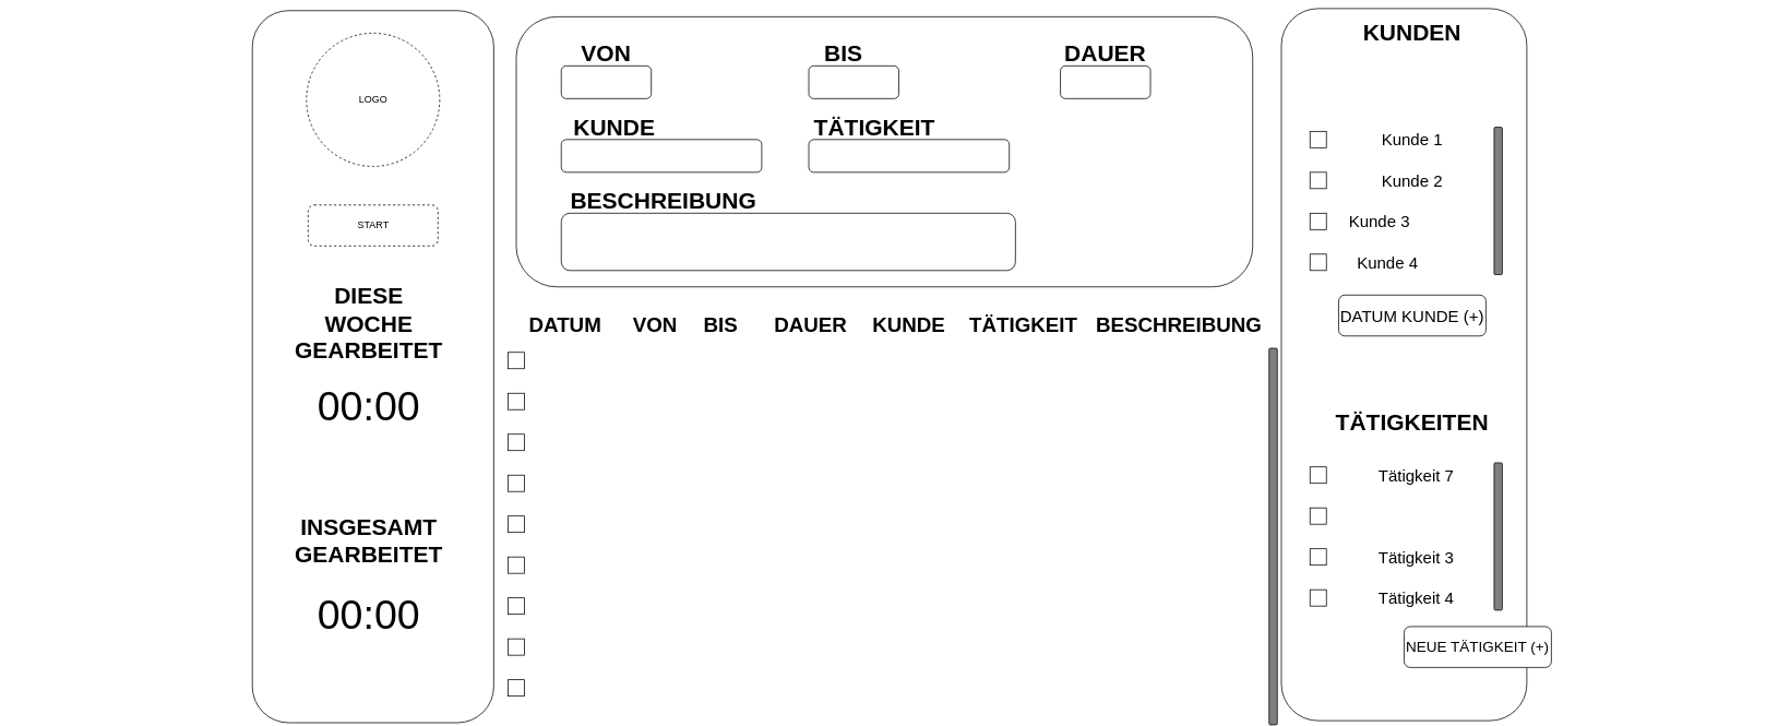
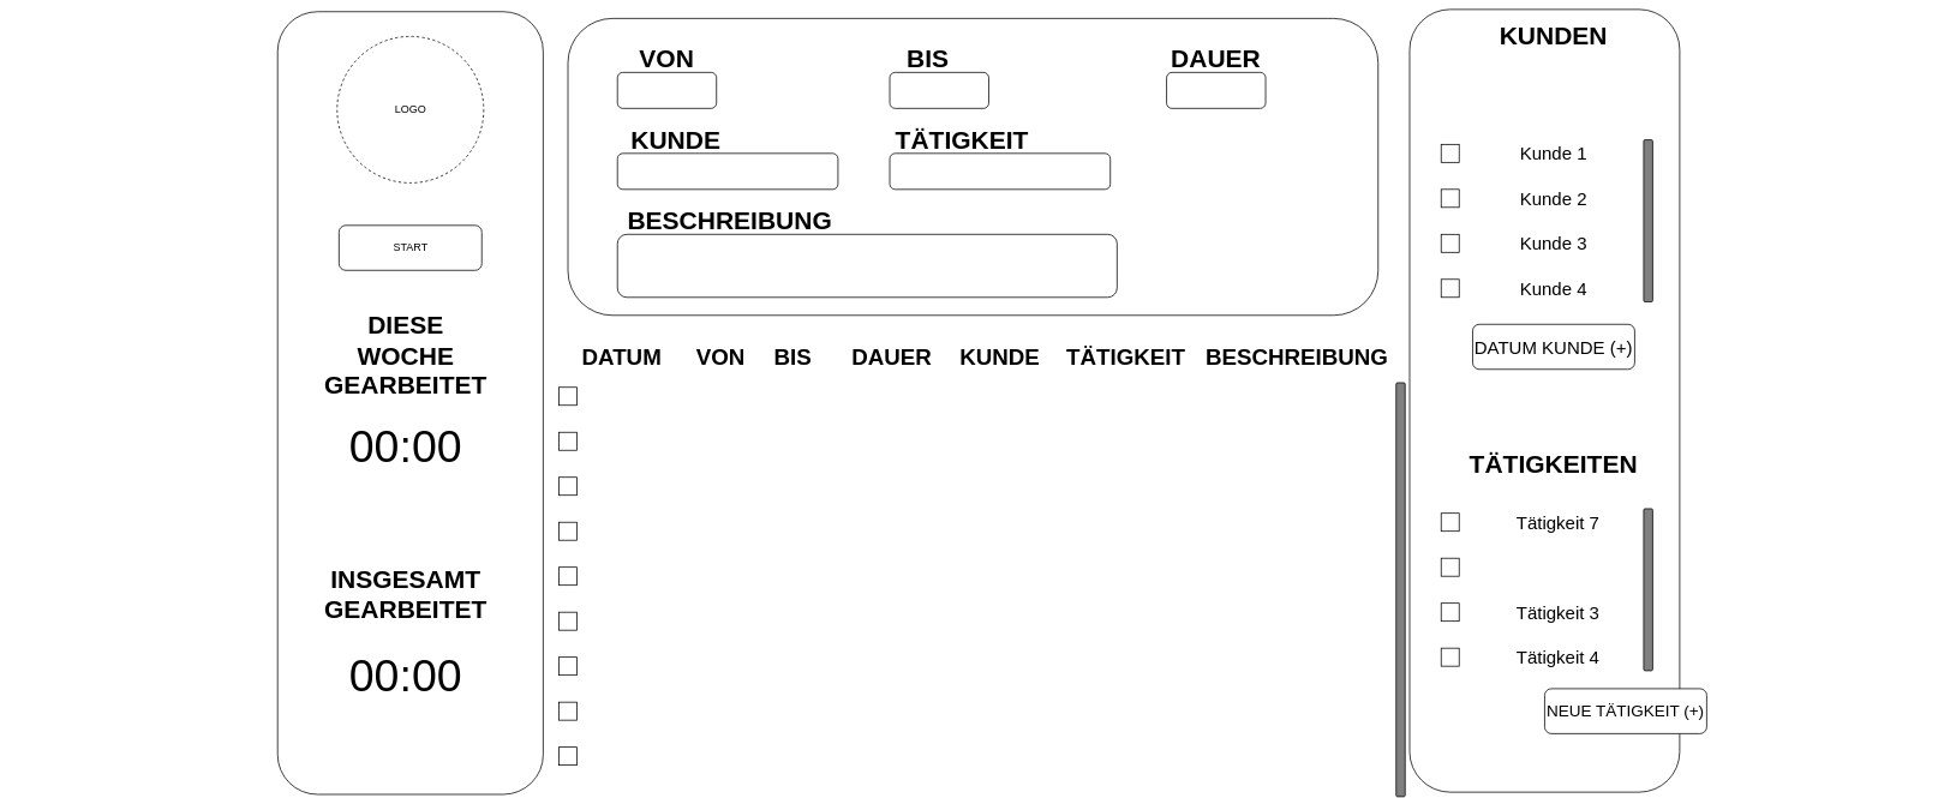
  <mxCell id="0" />
  <mxCell id="1" parent="0" />
  <mxCell id="2" value="" style="rounded=1;whiteSpace=wrap;html=1;rotation=-90;" vertex="1" parent="1"><mxGeometry x="20" y="300" width="870" height="295" as="geometry" /></mxCell>
  <mxCell id="3" value="LOGO" style="ellipse;whiteSpace=wrap;html=1;aspect=fixed;dashed=1;" vertex="1" parent="1"><mxGeometry x="373.59" y="40" width="162.82" height="162.82" as="geometry" /></mxCell>
- <mxCell id="4" value="START" style="rounded=1;whiteSpace=wrap;html=1;dashed=1;" vertex="1" parent="1"><mxGeometry x="375.7" y="250" width="158.6" height="50" as="geometry" /></mxCell>
+ <mxCell id="4" value="START" style="rounded=1;whiteSpace=wrap;html=1;" vertex="1" parent="1"><mxGeometry x="375.7" y="250" width="158.6" height="50" as="geometry" /></mxCell>
  <mxCell id="5" value="" style="rounded=1;whiteSpace=wrap;html=1;rotation=-90;" vertex="1" parent="1"><mxGeometry x="1280" y="295" width="870" height="300" as="geometry" /></mxCell>
  <mxCell id="6" value="&lt;font style=&quot;font-size: 25px;&quot;&gt;&lt;b&gt;DATUM&lt;/b&gt;&lt;/font&gt;" style="text;html=1;strokeColor=none;fillColor=none;align=center;verticalAlign=middle;whiteSpace=wrap;rounded=0;" vertex="1" parent="1"><mxGeometry x="660" y="380" width="60" height="30" as="geometry" /></mxCell>
  <mxCell id="7" value="&lt;font style=&quot;font-size: 25px;&quot;&gt;&lt;b&gt;VON&lt;/b&gt;&lt;/font&gt;" style="text;html=1;strokeColor=none;fillColor=none;align=center;verticalAlign=middle;whiteSpace=wrap;rounded=0;" vertex="1" parent="1"><mxGeometry x="770" y="380" width="60" height="30" as="geometry" /></mxCell>
  <mxCell id="8" value="&lt;font style=&quot;font-size: 25px;&quot;&gt;&lt;b&gt;BIS&lt;/b&gt;&lt;/font&gt;" style="text;html=1;strokeColor=none;fillColor=none;align=center;verticalAlign=middle;whiteSpace=wrap;rounded=0;" vertex="1" parent="1"><mxGeometry x="850" y="380" width="60" height="30" as="geometry" /></mxCell>
  <mxCell id="9" value="&lt;font style=&quot;font-size: 25px;&quot;&gt;&lt;b&gt;DAUER&lt;/b&gt;&lt;/font&gt;" style="text;html=1;strokeColor=none;fillColor=none;align=center;verticalAlign=middle;whiteSpace=wrap;rounded=0;" vertex="1" parent="1"><mxGeometry x="960" y="380" width="60" height="30" as="geometry" /></mxCell>
  <mxCell id="10" value="&lt;span style=&quot;font-size: 25px;&quot;&gt;&lt;b&gt;KUNDE&lt;/b&gt;&lt;/span&gt;" style="text;html=1;strokeColor=none;fillColor=none;align=center;verticalAlign=middle;whiteSpace=wrap;rounded=0;" vertex="1" parent="1"><mxGeometry x="1080" y="380" width="60" height="30" as="geometry" /></mxCell>
  <mxCell id="11" value="&lt;font style=&quot;font-size: 25px;&quot;&gt;&lt;b&gt;TÄTIGKEIT&lt;/b&gt;&lt;/font&gt;" style="text;html=1;strokeColor=none;fillColor=none;align=center;verticalAlign=middle;whiteSpace=wrap;rounded=0;" vertex="1" parent="1"><mxGeometry x="1220" y="380" width="60" height="30" as="geometry" /></mxCell>
  <mxCell id="12" value="" style="whiteSpace=wrap;html=1;aspect=fixed;" vertex="1" parent="1"><mxGeometry x="620" y="430" width="20" height="20" as="geometry" /></mxCell>
  <mxCell id="13" value="" style="whiteSpace=wrap;html=1;aspect=fixed;" vertex="1" parent="1"><mxGeometry x="620" y="480" width="20" height="20" as="geometry" /></mxCell>
  <mxCell id="14" value="" style="whiteSpace=wrap;html=1;aspect=fixed;" vertex="1" parent="1"><mxGeometry x="620" y="530" width="20" height="20" as="geometry" /></mxCell>
  <mxCell id="15" value="" style="whiteSpace=wrap;html=1;aspect=fixed;" vertex="1" parent="1"><mxGeometry x="620" y="580" width="20" height="20" as="geometry" /></mxCell>
  <mxCell id="16" value="" style="whiteSpace=wrap;html=1;aspect=fixed;" vertex="1" parent="1"><mxGeometry x="620" y="630" width="20" height="20" as="geometry" /></mxCell>
  <mxCell id="17" value="" style="whiteSpace=wrap;html=1;aspect=fixed;" vertex="1" parent="1"><mxGeometry x="620" y="680" width="20" height="20" as="geometry" /></mxCell>
  <mxCell id="18" value="" style="whiteSpace=wrap;html=1;aspect=fixed;" vertex="1" parent="1"><mxGeometry x="620" y="730" width="20" height="20" as="geometry" /></mxCell>
  <mxCell id="19" value="" style="whiteSpace=wrap;html=1;aspect=fixed;" vertex="1" parent="1"><mxGeometry x="620" y="780" width="20" height="20" as="geometry" /></mxCell>
  <mxCell id="20" value="" style="whiteSpace=wrap;html=1;aspect=fixed;" vertex="1" parent="1"><mxGeometry x="620" y="830" width="20" height="20" as="geometry" /></mxCell>
  <mxCell id="21" value="" style="rounded=1;whiteSpace=wrap;html=1;" vertex="1" parent="1"><mxGeometry x="630" y="20" width="900" height="330" as="geometry" /></mxCell>
  <mxCell id="22" value="&lt;font style=&quot;font-size: 25px;&quot;&gt;&lt;b&gt;BESCHREIBUNG&lt;/b&gt;&lt;/font&gt;" style="text;html=1;strokeColor=none;fillColor=none;align=center;verticalAlign=middle;whiteSpace=wrap;rounded=0;" vertex="1" parent="1"><mxGeometry x="1410" y="380" width="60" height="30" as="geometry" /></mxCell>
  <mxCell id="23" value="&lt;b&gt;&lt;font style=&quot;font-size: 28px;&quot;&gt;KUNDEN&lt;/font&gt;&lt;/b&gt;" style="text;html=1;strokeColor=none;fillColor=none;align=center;verticalAlign=middle;whiteSpace=wrap;rounded=0;" vertex="1" parent="1"><mxGeometry x="1695" y="25" width="60" height="30" as="geometry" /></mxCell>
  <mxCell id="24" value="" style="rounded=1;whiteSpace=wrap;html=1;rotation=-90;fillColor=#808080;" vertex="1" parent="1"><mxGeometry x="1740" y="240" width="180" height="10" as="geometry" /></mxCell>
  <mxCell id="25" value="" style="whiteSpace=wrap;html=1;aspect=fixed;" vertex="1" parent="1"><mxGeometry x="1600" y="160" width="20" height="20" as="geometry" /></mxCell>
  <mxCell id="26" value="" style="whiteSpace=wrap;html=1;aspect=fixed;" vertex="1" parent="1"><mxGeometry x="1600" y="210" width="20" height="20" as="geometry" /></mxCell>
  <mxCell id="27" value="" style="whiteSpace=wrap;html=1;aspect=fixed;" vertex="1" parent="1"><mxGeometry x="1600" y="260" width="20" height="20" as="geometry" /></mxCell>
  <mxCell id="28" value="" style="whiteSpace=wrap;html=1;aspect=fixed;" vertex="1" parent="1"><mxGeometry x="1600" y="310" width="20" height="20" as="geometry" /></mxCell>
  <mxCell id="29" value="&lt;font style=&quot;font-size: 20px;&quot;&gt;Kunde 1&lt;/font&gt;" style="text;html=1;strokeColor=none;fillColor=none;align=center;verticalAlign=middle;whiteSpace=wrap;rounded=0;" vertex="1" parent="1"><mxGeometry x="1680" y="155" width="90" height="30" as="geometry" /></mxCell>
  <mxCell id="30" value="&lt;font style=&quot;font-size: 20px;&quot;&gt;Kunde 2&lt;/font&gt;" style="text;html=1;strokeColor=none;fillColor=none;align=center;verticalAlign=middle;whiteSpace=wrap;rounded=0;" vertex="1" parent="1"><mxGeometry x="1680" y="205" width="90" height="30" as="geometry" /></mxCell>
- <mxCell id="31" value="&lt;font style=&quot;font-size: 20px;&quot;&gt;Kunde 3&lt;/font&gt;" style="text;html=1;strokeColor=none;fillColor=none;align=center;verticalAlign=middle;whiteSpace=wrap;rounded=0;" vertex="1" parent="1"><mxGeometry x="1640" y="255" width="90" height="30" as="geometry" /></mxCell>
- <mxCell id="32" value="&lt;font style=&quot;font-size: 20px;&quot;&gt;Kunde 4&lt;/font&gt;" style="text;html=1;strokeColor=none;fillColor=none;align=center;verticalAlign=middle;whiteSpace=wrap;rounded=0;" vertex="1" parent="1"><mxGeometry x="1650" y="305" width="90" height="30" as="geometry" /></mxCell>
+ <mxCell id="31" value="&lt;font style=&quot;font-size: 20px;&quot;&gt;Kunde 3&lt;/font&gt;" style="text;html=1;strokeColor=none;fillColor=none;align=center;verticalAlign=middle;whiteSpace=wrap;rounded=0;" vertex="1" parent="1"><mxGeometry x="1680" y="255" width="90" height="30" as="geometry" /></mxCell>
+ <mxCell id="32" value="&lt;font style=&quot;font-size: 20px;&quot;&gt;Kunde 4&lt;/font&gt;" style="text;html=1;strokeColor=none;fillColor=none;align=center;verticalAlign=middle;whiteSpace=wrap;rounded=0;" vertex="1" parent="1"><mxGeometry x="1680" y="305" width="90" height="30" as="geometry" /></mxCell>
  <mxCell id="33" value="" style="rounded=1;whiteSpace=wrap;html=1;rotation=-90;fillColor=#808080;" vertex="1" parent="1"><mxGeometry x="1325" y="650" width="460" height="10" as="geometry" /></mxCell>
  <mxCell id="34" value="" style="whiteSpace=wrap;html=1;aspect=fixed;" vertex="1" parent="1"><mxGeometry x="1600" y="570" width="20" height="20" as="geometry" /></mxCell>
  <mxCell id="35" value="&lt;font style=&quot;font-size: 20px;&quot;&gt;Tätigkeit 7&lt;/font&gt;" style="text;html=1;strokeColor=none;fillColor=none;align=center;verticalAlign=middle;whiteSpace=wrap;rounded=0;" vertex="1" parent="1"><mxGeometry x="1680" y="565" width="100" height="30" as="geometry" /></mxCell>
  <mxCell id="36" value="" style="whiteSpace=wrap;html=1;aspect=fixed;" vertex="1" parent="1"><mxGeometry x="1600" y="620" width="20" height="20" as="geometry" /></mxCell>
  <mxCell id="37" value="" style="whiteSpace=wrap;html=1;aspect=fixed;" vertex="1" parent="1"><mxGeometry x="1600" y="670" width="20" height="20" as="geometry" /></mxCell>
  <mxCell id="38" value="" style="whiteSpace=wrap;html=1;aspect=fixed;" vertex="1" parent="1"><mxGeometry x="1600" y="720" width="20" height="20" as="geometry" /></mxCell>
  <mxCell id="39" value="" style="rounded=1;whiteSpace=wrap;html=1;rotation=-90;fillColor=#808080;" vertex="1" parent="1"><mxGeometry x="1740" y="650" width="180" height="10" as="geometry" /></mxCell>
  <mxCell id="40" value="&lt;b&gt;&lt;font style=&quot;font-size: 28px;&quot;&gt;TÄTIGKEITEN&lt;/font&gt;&lt;/b&gt;" style="text;html=1;strokeColor=none;fillColor=none;align=center;verticalAlign=middle;whiteSpace=wrap;rounded=0;" vertex="1" parent="1"><mxGeometry x="1695" y="500" width="60" height="30" as="geometry" /></mxCell>
  <mxCell id="41" value="&lt;font style=&quot;font-size: 20px;&quot;&gt;DATUM KUNDE (+)&lt;/font&gt;" style="rounded=1;whiteSpace=wrap;html=1;" vertex="1" parent="1"><mxGeometry x="1635" y="360" width="180" height="50" as="geometry" /></mxCell>
  <mxCell id="42" value="&lt;font style=&quot;font-size: 18px;&quot;&gt;NEUE TÄTIGKEIT (+)&lt;/font&gt;" style="rounded=1;whiteSpace=wrap;html=1;" vertex="1" parent="1"><mxGeometry x="1715" y="765" width="180" height="50" as="geometry" /></mxCell>
  <mxCell id="43" value="&lt;font style=&quot;font-size: 20px;&quot;&gt;Tätigkeit 3&lt;/font&gt;" style="text;html=1;strokeColor=none;fillColor=none;align=center;verticalAlign=middle;whiteSpace=wrap;rounded=0;" vertex="1" parent="1"><mxGeometry x="1680" y="665" width="100" height="30" as="geometry" /></mxCell>
  <mxCell id="44" value="&lt;font style=&quot;font-size: 20px;&quot;&gt;Tätigkeit 4&lt;/font&gt;" style="text;html=1;strokeColor=none;fillColor=none;align=center;verticalAlign=middle;whiteSpace=wrap;rounded=0;" vertex="1" parent="1"><mxGeometry x="1680" y="715" width="100" height="30" as="geometry" /></mxCell>
  <mxCell id="45" value="&lt;span style=&quot;font-size: 28px;&quot;&gt;&lt;b&gt;DIESE WOCHE GEARBEITET&lt;/b&gt;&lt;/span&gt;" style="text;html=1;strokeColor=none;fillColor=none;align=center;verticalAlign=middle;whiteSpace=wrap;rounded=0;" vertex="1" parent="1"><mxGeometry x="420" y="380" width="60" height="30" as="geometry" /></mxCell>
  <mxCell id="46" value="&lt;span style=&quot;font-size: 28px;&quot;&gt;&lt;b&gt;INSGESAMT GEARBEITET&lt;/b&gt;&lt;/span&gt;" style="text;html=1;strokeColor=none;fillColor=none;align=center;verticalAlign=middle;whiteSpace=wrap;rounded=0;" vertex="1" parent="1"><mxGeometry x="420" y="645" width="60" height="30" as="geometry" /></mxCell>
  <mxCell id="47" value="&lt;font style=&quot;font-size: 50px;&quot;&gt;00:00&lt;/font&gt;" style="text;html=1;strokeColor=none;fillColor=none;align=center;verticalAlign=middle;whiteSpace=wrap;rounded=0;" vertex="1" parent="1"><mxGeometry x="420" y="480" width="60" height="30" as="geometry" /></mxCell>
  <mxCell id="48" value="&lt;font style=&quot;font-size: 50px;&quot;&gt;00:00&lt;/font&gt;" style="text;html=1;strokeColor=none;fillColor=none;align=center;verticalAlign=middle;whiteSpace=wrap;rounded=0;" vertex="1" parent="1"><mxGeometry x="420" y="735" width="60" height="30" as="geometry" /></mxCell>
  <mxCell id="49" value="&lt;b&gt;&lt;font style=&quot;font-size: 28px;&quot;&gt;VON&lt;/font&gt;&lt;/b&gt;" style="text;html=1;strokeColor=none;fillColor=none;align=center;verticalAlign=middle;whiteSpace=wrap;rounded=0;" vertex="1" parent="1"><mxGeometry x="710" y="50" width="60" height="30" as="geometry" /></mxCell>
  <mxCell id="50" value="&lt;b&gt;&lt;font style=&quot;font-size: 28px;&quot;&gt;BESCHREIBUNG&lt;/font&gt;&lt;/b&gt;" style="text;html=1;strokeColor=none;fillColor=none;align=center;verticalAlign=middle;whiteSpace=wrap;rounded=0;" vertex="1" parent="1"><mxGeometry x="780" y="230" width="60" height="30" as="geometry" /></mxCell>
  <mxCell id="51" value="&lt;b&gt;&lt;font style=&quot;font-size: 28px;&quot;&gt;BIS&lt;/font&gt;&lt;/b&gt;" style="text;html=1;strokeColor=none;fillColor=none;align=center;verticalAlign=middle;whiteSpace=wrap;rounded=0;" vertex="1" parent="1"><mxGeometry x="1000" y="50" width="60" height="30" as="geometry" /></mxCell>
  <mxCell id="52" value="&lt;b&gt;&lt;font style=&quot;font-size: 28px;&quot;&gt;DAUER&lt;/font&gt;&lt;/b&gt;" style="text;html=1;strokeColor=none;fillColor=none;align=center;verticalAlign=middle;whiteSpace=wrap;rounded=0;" vertex="1" parent="1"><mxGeometry x="1320" y="50" width="60" height="30" as="geometry" /></mxCell>
  <mxCell id="53" value="&lt;b&gt;&lt;font style=&quot;font-size: 28px;&quot;&gt;TÄTIGKEIT&lt;/font&gt;&lt;/b&gt;" style="text;html=1;strokeColor=none;fillColor=none;align=center;verticalAlign=middle;whiteSpace=wrap;rounded=0;" vertex="1" parent="1"><mxGeometry x="1037.5" y="140" width="60" height="30" as="geometry" /></mxCell>
  <mxCell id="54" value="&lt;b&gt;&lt;font style=&quot;font-size: 28px;&quot;&gt;KUNDE&lt;/font&gt;&lt;/b&gt;" style="text;html=1;strokeColor=none;fillColor=none;align=center;verticalAlign=middle;whiteSpace=wrap;rounded=0;" vertex="1" parent="1"><mxGeometry x="720" y="140" width="60" height="30" as="geometry" /></mxCell>
  <mxCell id="55" value="" style="rounded=1;whiteSpace=wrap;html=1;" vertex="1" parent="1"><mxGeometry x="685" y="80" width="110" height="40" as="geometry" /></mxCell>
  <mxCell id="56" value="" style="rounded=1;whiteSpace=wrap;html=1;" vertex="1" parent="1"><mxGeometry x="987.5" y="80" width="110" height="40" as="geometry" /></mxCell>
  <mxCell id="57" value="" style="rounded=1;whiteSpace=wrap;html=1;" vertex="1" parent="1"><mxGeometry x="1295" y="80" width="110" height="40" as="geometry" /></mxCell>
  <mxCell id="58" value="" style="rounded=1;whiteSpace=wrap;html=1;" vertex="1" parent="1"><mxGeometry x="685" y="170" width="245" height="40" as="geometry" /></mxCell>
  <mxCell id="59" value="" style="rounded=1;whiteSpace=wrap;html=1;" vertex="1" parent="1"><mxGeometry x="987.5" y="170" width="245" height="40" as="geometry" /></mxCell>
  <mxCell id="60" value="" style="rounded=1;whiteSpace=wrap;html=1;" vertex="1" parent="1"><mxGeometry x="685" y="260" width="555" height="70" as="geometry" /></mxCell>
